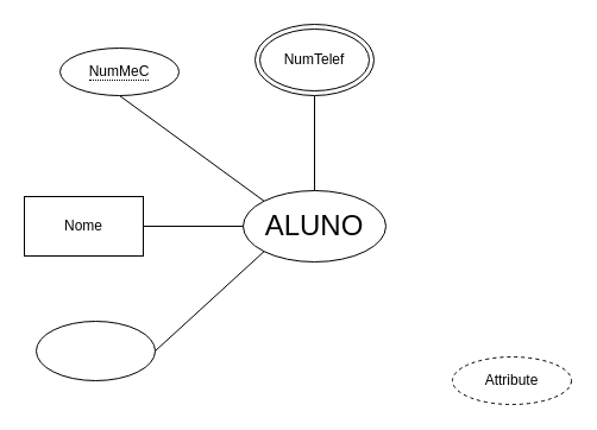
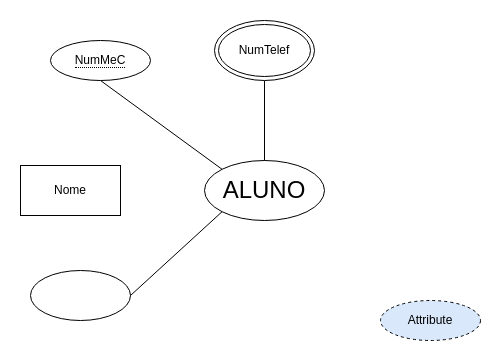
  <mxCell id="0" />
  <mxCell id="1" parent="0" />
  <mxCell id="2" value="&lt;font style=&quot;font-size: 24px;&quot;&gt;ALUNO&lt;/font&gt;" style="ellipse;whiteSpace=wrap;html=1;" vertex="1" parent="1"><mxGeometry x="204" y="160" width="120" height="60" as="geometry" /></mxCell>
  <mxCell id="3" value="" style="endArrow=none;html=1;rounded=0;entryX=0;entryY=0;entryDx=0;entryDy=0;exitX=0.5;exitY=1;exitDx=0;exitDy=0;" edge="1" parent="1" source="7" target="2"><mxGeometry width="50" height="50" relative="1" as="geometry"><mxPoint x="170" y="90" as="sourcePoint" /><mxPoint x="290" y="220" as="targetPoint" /></mxGeometry></mxCell>
  <mxCell id="4" value="Nome" style="whiteSpace=wrap;html=1;rounded=0;" vertex="1" parent="1"><mxGeometry x="20" y="165" width="100" height="50" as="geometry" /></mxCell>
  <mxCell id="5" value="" style="endArrow=none;html=1;rounded=0;exitX=0.5;exitY=1;exitDx=0;exitDy=0;entryX=0.5;entryY=0;entryDx=0;entryDy=0;" edge="1" parent="1" source="8" target="2"><mxGeometry width="50" height="50" relative="1" as="geometry"><mxPoint x="324" y="90" as="sourcePoint" /><mxPoint x="290" y="220" as="targetPoint" /></mxGeometry></mxCell>
- <mxCell id="6" value="Attribute" style="ellipse;whiteSpace=wrap;html=1;align=center;dashed=1;" vertex="1" parent="1"><mxGeometry x="380" y="300" width="100" height="40" as="geometry" /></mxCell>
+ <mxCell id="6" value="Attribute" style="ellipse;whiteSpace=wrap;html=1;align=center;dashed=1;fillColor=#dae8fc;" vertex="1" parent="1"><mxGeometry x="380" y="300" width="100" height="40" as="geometry" /></mxCell>
  <mxCell id="7" value="&lt;span style=&quot;border-bottom: 1px dotted&quot;&gt;NumMeC&lt;/span&gt;" style="ellipse;whiteSpace=wrap;html=1;align=center;" vertex="1" parent="1"><mxGeometry x="50" y="40" width="100" height="40" as="geometry" /></mxCell>
  <mxCell id="8" value="NumTelef" style="ellipse;shape=doubleEllipse;whiteSpace=wrap;html=1;" vertex="1" parent="1"><mxGeometry x="214" y="20" width="100" height="60" as="geometry" /></mxCell>
- <mxCell id="9" value="" style="endArrow=none;html=1;rounded=0;exitX=1;exitY=0.5;exitDx=0;exitDy=0;entryX=0;entryY=0.5;entryDx=0;entryDy=0;" edge="1" parent="1" source="4" target="2"><mxGeometry width="50" height="50" relative="1" as="geometry"><mxPoint x="270" y="220" as="sourcePoint" /><mxPoint x="320" y="170" as="targetPoint" /></mxGeometry></mxCell>
  <mxCell id="10" value="" style="ellipse;whiteSpace=wrap;html=1;" vertex="1" parent="1"><mxGeometry x="30" y="270" width="100" height="50" as="geometry" /></mxCell>
  <mxCell id="11" value="" style="endArrow=none;html=1;rounded=0;exitX=0;exitY=1;exitDx=0;exitDy=0;entryX=1;entryY=0.5;entryDx=0;entryDy=0;" edge="1" parent="1" source="2" target="10"><mxGeometry width="50" height="50" relative="1" as="geometry"><mxPoint x="270" y="220" as="sourcePoint" /><mxPoint x="320" y="170" as="targetPoint" /></mxGeometry></mxCell>
